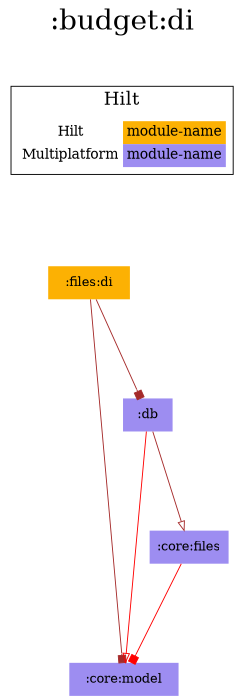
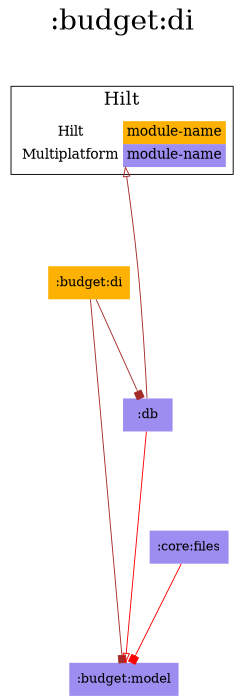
  digraph {
    fontsize=30
    label=":budget:di"
    labelloc=t
    rankdir=TB
    ranksep=1.5
    node [color=deeppink fillcolor="#9D8DF1" shape=none style=filled]
    edge [arrowhead=box color=brown dir=forward]
-   ":budget:di" [color=gray40 fillcolor="#FCB103" label=":files:di"]
+   ":budget:di" [color=gray40 fillcolor="#FCB103"]
    n2 [fillcolor="#FFFFFF" fontsize=15 label=< <TABLE BORDER="0" CELLBORDER="0" CELLSPACING="0" CELLPADDING="4"> <TR><TD>Hilt</TD><TD BGCOLOR="#FCB103">module-name</TD></TR> <TR><TD>Multiplatform</TD><TD BGCOLOR="#9D8DF1">module-name</TD></TR> </TABLE> > margin=0 color=""]
-   ":budget:model" [label=":core:model"]
+   ":budget:model"
    ":db"
    ":core:files"
    subgraph sub_1 {
      rank=same
      ":budget:di"
    }
    subgraph cluster_2 {
      fontsize=20
      label=Hilt
      n2
    }
    ":budget:di" -> ":budget:model"
    ":budget:di" -> ":db"
    n2 -> ":budget:di" [style=invis arrowhead="" color=""]
    ":db" -> ":budget:model" [arrowhead=onormal color=red]
-   ":db" -> ":core:files" [arrowhead=onormal]
+   ":db" -> n2 [arrowhead=onormal]
    ":core:files" -> ":budget:model" [color=red]
  }
